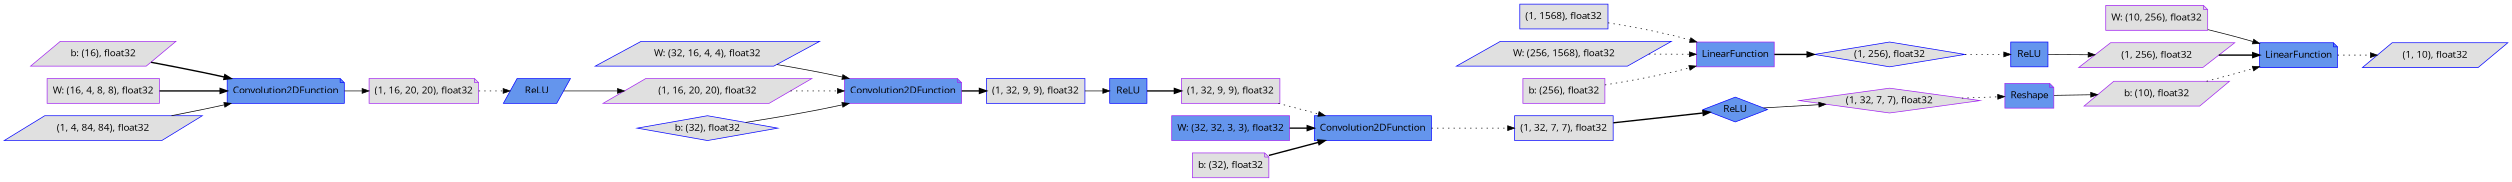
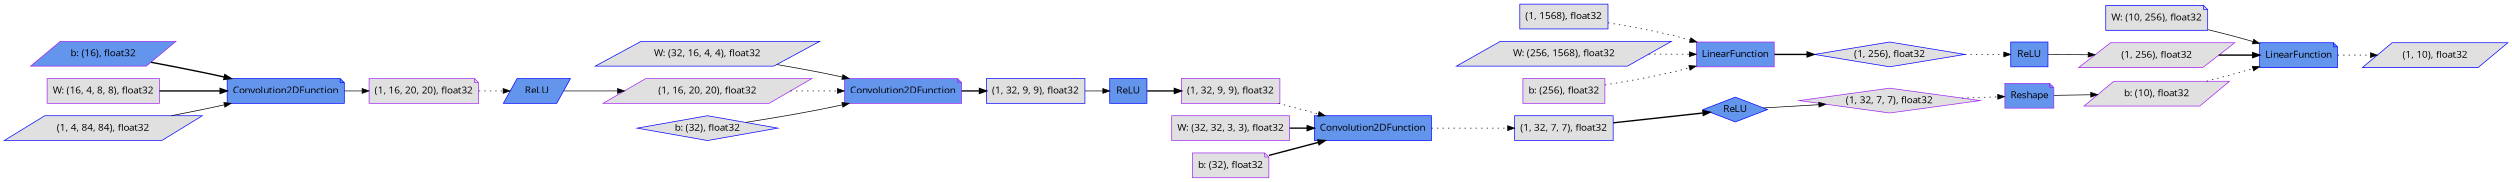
  digraph {
    fontname="Open Sans"
    rankdir=LR
    node [color=blue fillcolor="#E0E0E0" fontname="Open Sans" shape=box style=filled]
    edge [fontname="Open Sans" style=dotted]
    n1 [color=purple label="(1, 32, 7, 7), float32" shape=diamond]
    n2 [color=purple fillcolor="#6495ED" label=Reshape shape=note]
    n3 [color=purple label="b: (10), float32" shape=parallelogram]
-   n4 [color=purple label="b: (16), float32" shape=parallelogram]
+   n4 [color=purple fillcolor="#6495ED" label="b: (16), float32" shape=parallelogram]
    n5 [fillcolor="#6495ED" label=Convolution2DFunction shape=note]
    n6 [color=purple label="(1, 16, 20, 20), float32" shape=note]
-   n7 [color=purple label="W: (10, 256), float32" shape=note]
+   n7 [label="W: (10, 256), float32" shape=note]
    n8 [fillcolor="#6495ED" label=LinearFunction shape=note]
    n9 [label="(1, 10), float32" shape=parallelogram]
    n10 [label="W: (32, 16, 4, 4), float32" shape=parallelogram]
    n11 [color=purple fillcolor="#6495ED" label=Convolution2DFunction shape=note]
    n12 [label="(1, 32, 9, 9), float32"]
    n13 [label="(1, 1568), float32"]
    n14 [color=purple fillcolor="#6495ED" label=LinearFunction]
    n15 [label="(1, 256), float32" shape=diamond]
    n16 [color=purple label="W: (16, 4, 8, 8), float32"]
    n17 [fillcolor="#6495ED" label=ReLU]
    n18 [color=purple label="(1, 256), float32" shape=parallelogram]
    n19 [color=purple label="(1, 32, 9, 9), float32"]
    n20 [fillcolor="#6495ED" label=Convolution2DFunction]
    n21 [fillcolor="#6495ED" label=ReLU]
    n22 [label="(1, 4, 84, 84), float32" shape=parallelogram]
-   n23 [color=purple fillcolor="#6495ED" label="W: (32, 32, 3, 3), float32"]
+   n23 [color=purple label="W: (32, 32, 3, 3), float32"]
    n24 [label="(1, 32, 7, 7), float32"]
    n25 [fillcolor="#6495ED" label=ReLU shape=parallelogram]
    n26 [color=purple label="(1, 16, 20, 20), float32" shape=parallelogram]
    n27 [fillcolor="#6495ED" label=ReLU shape=diamond]
    n28 [color=purple label="b: (32), float32" shape=note]
    n29 [label="W: (256, 1568), float32" shape=parallelogram]
    n30 [label="b: (32), float32" shape=diamond]
    n31 [color=purple label="b: (256), float32"]
    n1 -> n2
    n2 -> n3 [style=solid]
    n3 -> n8
    n4 -> n5 [style=bold]
    n5 -> n6 [style=solid]
    n6 -> n25
    n7 -> n8 [style=solid]
    n8 -> n9
    n10 -> n11 [style=solid]
    n11 -> n12 [style=bold]
    n12 -> n17 [style=solid]
    n13 -> n14
    n14 -> n15 [style=bold]
    n15 -> n21
    n16 -> n5 [style=bold]
    n17 -> n19 [style=bold]
    n18 -> n8 [style=bold]
    n19 -> n20
    n20 -> n24
    n21 -> n18 [style=solid]
    n22 -> n5 [style=solid]
    n23 -> n20 [style=bold]
    n24 -> n27 [style=bold]
    n25 -> n26 [style=solid]
    n26 -> n11
    n27 -> n1 [style=solid]
    n28 -> n20 [style=bold]
    n29 -> n14
    n30 -> n11 [style=solid]
    n31 -> n14
  }
